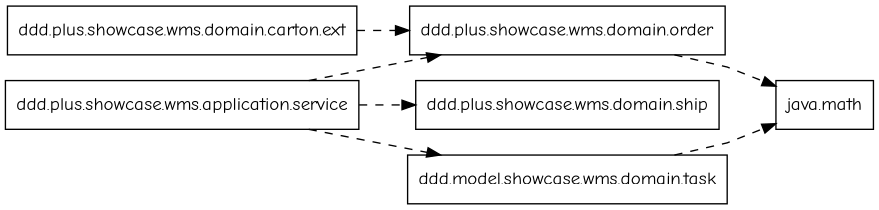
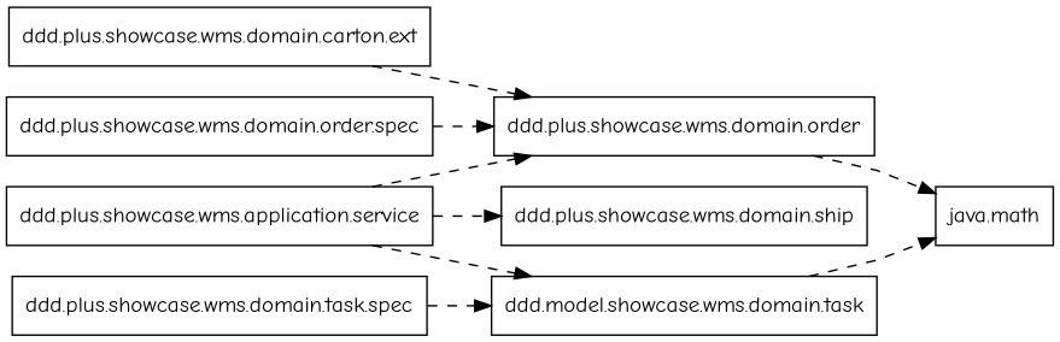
  digraph {
    fontname="Comic Neue"
    labelloc=t
    rankdir=LR
    splines=polyline
    node [fontname="Comic Neue" shape=record]
    edge [fontname="Comic Neue" fontsize=10 style=dashed]
    "ddd.plus.showcase.wms.application.service"
    "ddd.plus.showcase.wms.domain.order"
    "ddd.plus.showcase.wms.domain.ship"
    n4 [label="ddd.model.showcase.wms.domain.task"]
    "java.math"
    "ddd.plus.showcase.wms.domain.carton.ext"
+   "ddd.plus.showcase.wms.domain.order.spec"
+   "ddd.plus.showcase.wms.domain.task.spec"
    "ddd.plus.showcase.wms.application.service" -> "ddd.plus.showcase.wms.domain.order"
    "ddd.plus.showcase.wms.application.service" -> "ddd.plus.showcase.wms.domain.ship"
    "ddd.plus.showcase.wms.application.service" -> n4
    "ddd.plus.showcase.wms.domain.order" -> "java.math"
    n4 -> "java.math"
    "ddd.plus.showcase.wms.domain.carton.ext" -> "ddd.plus.showcase.wms.domain.order"
+   "ddd.plus.showcase.wms.domain.order.spec" -> "ddd.plus.showcase.wms.domain.order"
+   "ddd.plus.showcase.wms.domain.task.spec" -> n4
  }
